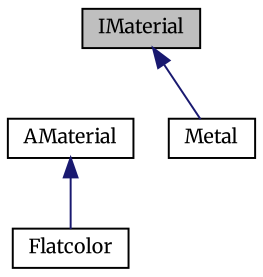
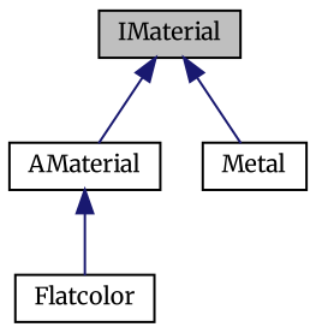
  digraph {
    fontname=Merriweather
    node [color=black fillcolor=white fontname=Merriweather fontsize=10 shape=record style=filled]
    edge [color=midnightblue dir=back fontname=Merriweather fontsize=10 labelfontname=Helvetica labelfontsize=10 style=solid]
    n1 [fillcolor=grey75 fontcolor=black height=0.2 label=IMaterial width=0.4]
    n2 [height=0.2 label=AMaterial width=0.4]
    n3 [height=0.2 label=Metal width=0.4]
    n4 [height=0.2 label=Flatcolor width=0.4]
+   n1 -> n2
    n1 -> n3
    n2 -> n4
  }
